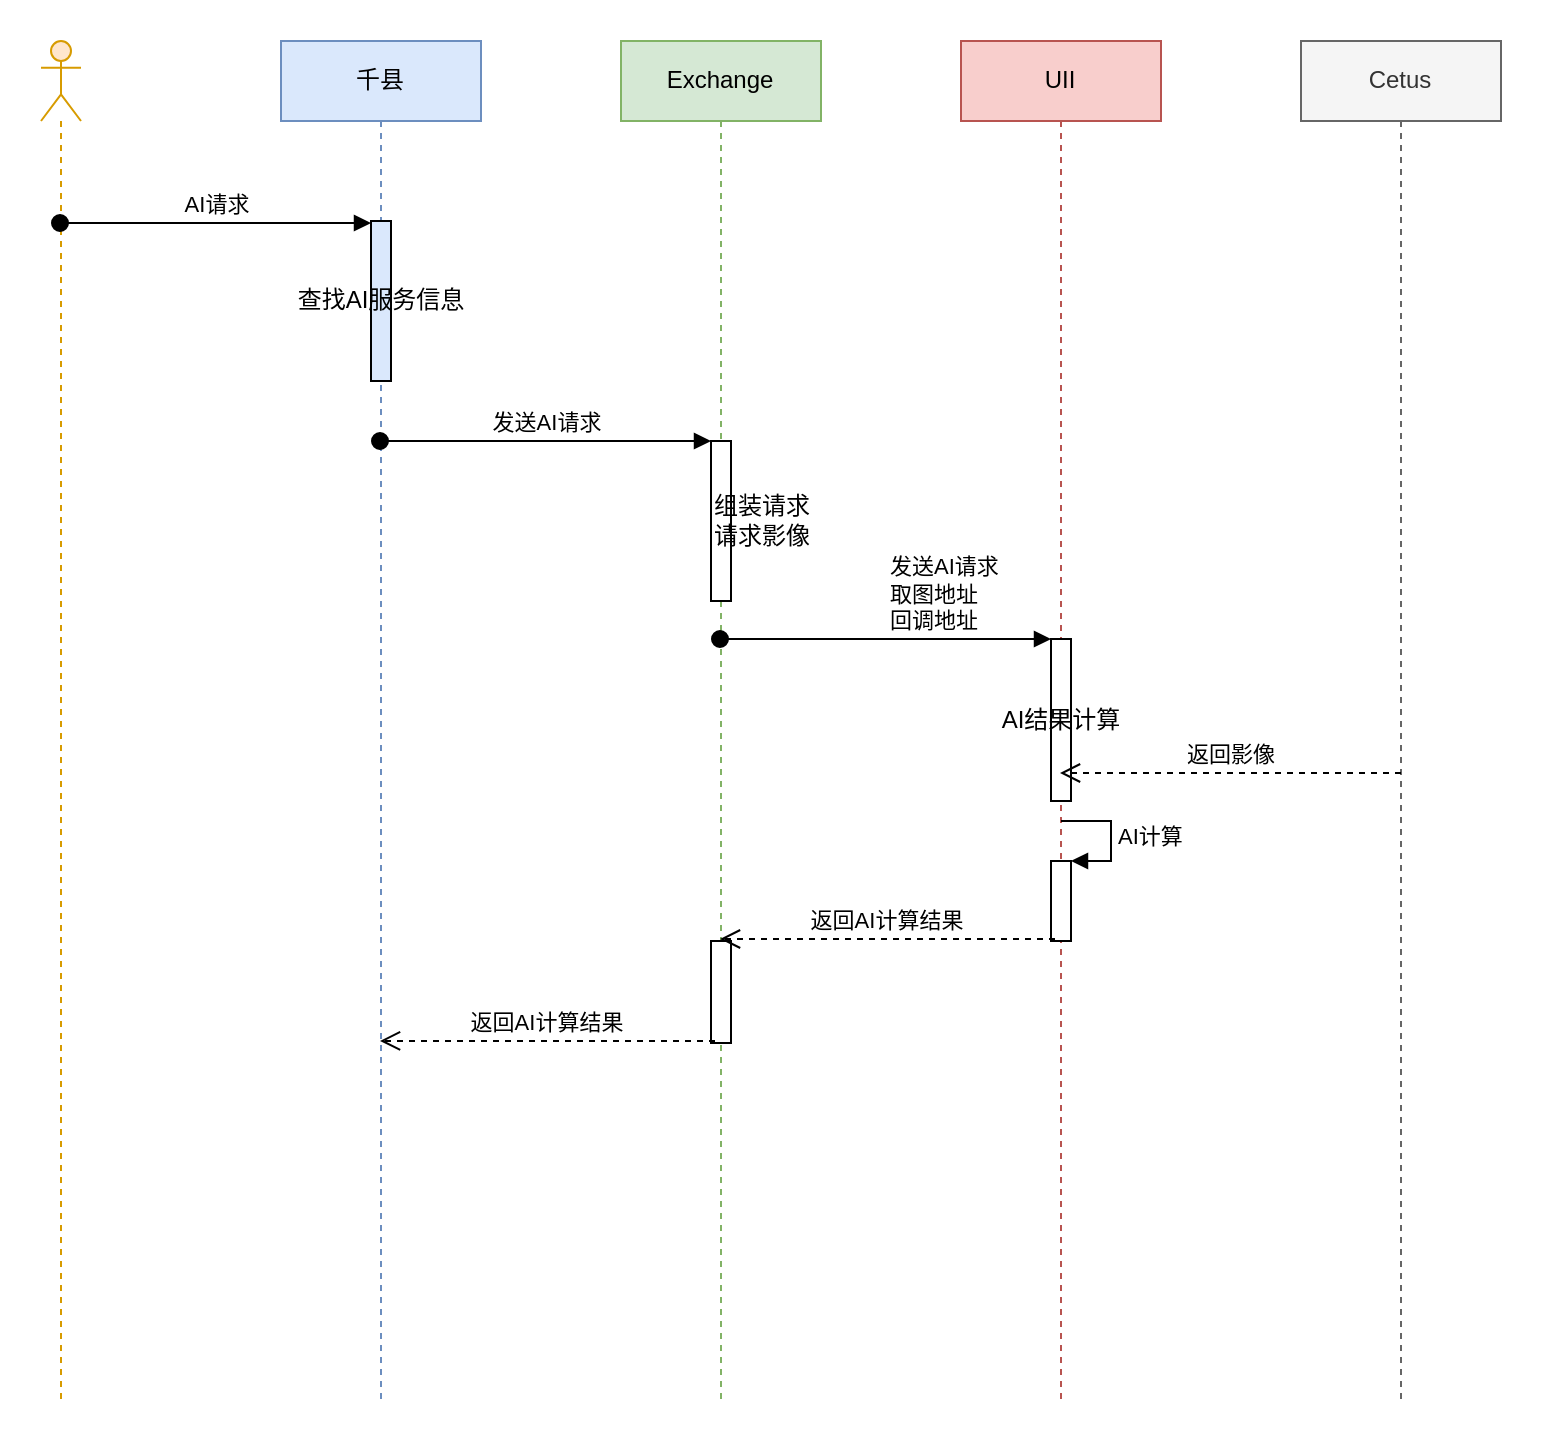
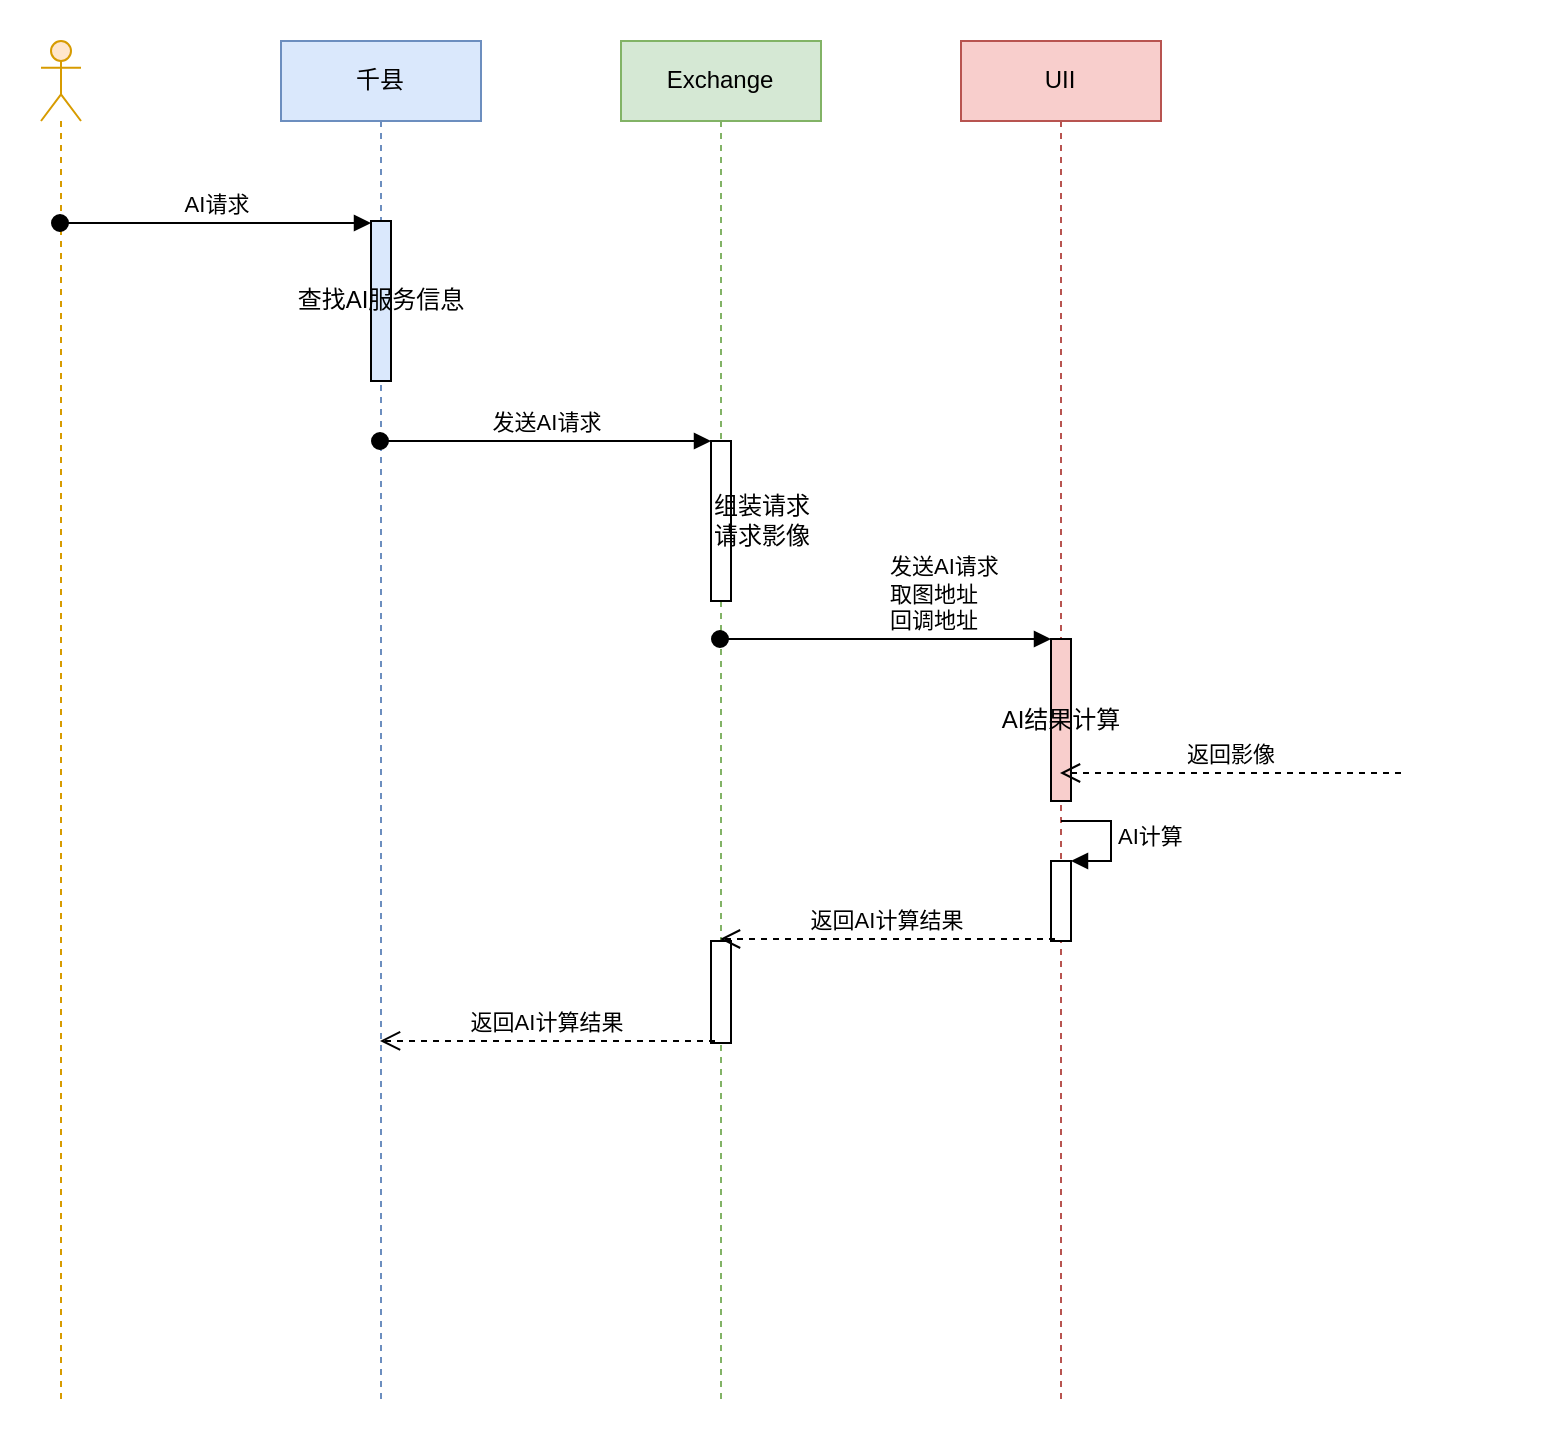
  <mxCell id="0" />
  <mxCell id="1" parent="0" />
  <mxCell id="2" value="" style="group" vertex="1" connectable="0" parent="1"><mxGeometry x="20" y="20" width="730" height="680" as="geometry" /></mxCell>
  <mxCell id="3" value="千县" style="shape=umlLifeline;perimeter=lifelinePerimeter;whiteSpace=wrap;html=1;container=1;collapsible=0;recursiveResize=0;outlineConnect=0;fillColor=#dae8fc;strokeColor=#6c8ebf;" parent="2" vertex="1"><mxGeometry x="120" width="100" height="680" as="geometry" /></mxCell>
  <mxCell id="4" value="查找AI服务信息" style="html=1;points=[];perimeter=orthogonalPerimeter;fillColor=#dae8fc;" parent="3" vertex="1"><mxGeometry x="45" y="90" width="10" height="80" as="geometry" /></mxCell>
  <mxCell id="5" value="Exchange" style="shape=umlLifeline;perimeter=lifelinePerimeter;whiteSpace=wrap;html=1;container=1;collapsible=0;recursiveResize=0;outlineConnect=0;fillColor=#d5e8d4;strokeColor=#82b366;" parent="2" vertex="1"><mxGeometry x="290" width="100" height="680" as="geometry" /></mxCell>
  <mxCell id="6" value="组装请求&lt;br&gt;请求影像" style="html=1;points=[];perimeter=orthogonalPerimeter;align=left;" parent="5" vertex="1"><mxGeometry x="45" y="200" width="10" height="80" as="geometry" /></mxCell>
  <mxCell id="7" value="" style="html=1;points=[];perimeter=orthogonalPerimeter;" parent="5" vertex="1"><mxGeometry x="45" y="450" width="10" height="51" as="geometry" /></mxCell>
  <mxCell id="8" value="" style="shape=umlLifeline;participant=umlActor;perimeter=lifelinePerimeter;whiteSpace=wrap;html=1;container=1;collapsible=0;recursiveResize=0;verticalAlign=top;spacingTop=36;outlineConnect=0;fillColor=#ffe6cc;strokeColor=#d79b00;" parent="2" vertex="1"><mxGeometry width="20" height="680" as="geometry" /></mxCell>
  <mxCell id="9" value="UII" style="shape=umlLifeline;perimeter=lifelinePerimeter;whiteSpace=wrap;html=1;container=1;collapsible=0;recursiveResize=0;outlineConnect=0;fillColor=#f8cecc;strokeColor=#b85450;" parent="2" vertex="1"><mxGeometry x="460" width="100" height="680" as="geometry" /></mxCell>
- <mxCell id="10" value="AI结果计算" style="html=1;points=[];perimeter=orthogonalPerimeter;" parent="9" vertex="1"><mxGeometry x="45" y="299" width="10" height="81" as="geometry" /></mxCell>
+ <mxCell id="10" value="AI结果计算" style="html=1;points=[];perimeter=orthogonalPerimeter;fillColor=#f8cecc;" parent="9" vertex="1"><mxGeometry x="45" y="299" width="10" height="81" as="geometry" /></mxCell>
  <mxCell id="11" value="" style="html=1;points=[];perimeter=orthogonalPerimeter;" parent="9" vertex="1"><mxGeometry x="45" y="410" width="10" height="40" as="geometry" /></mxCell>
  <mxCell id="12" value="AI计算" style="edgeStyle=orthogonalEdgeStyle;html=1;align=left;spacingLeft=2;endArrow=block;rounded=0;entryX=1;entryY=0;" parent="9" target="11" edge="1"><mxGeometry relative="1" as="geometry"><mxPoint x="50" y="390" as="sourcePoint" /><Array as="points"><mxPoint x="75" y="390" /></Array></mxGeometry></mxCell>
- <mxCell id="13" value="Cetus" style="shape=umlLifeline;perimeter=lifelinePerimeter;whiteSpace=wrap;html=1;container=1;collapsible=0;recursiveResize=0;outlineConnect=0;fillColor=#f5f5f5;strokeColor=#666666;fontColor=#333333;" parent="2" vertex="1"><mxGeometry x="630" width="100" height="680" as="geometry" /></mxCell>
  <mxCell id="14" value="发送AI请求" style="html=1;verticalAlign=bottom;startArrow=oval;endArrow=block;startSize=8;" parent="2" edge="1"><mxGeometry relative="1" as="geometry"><mxPoint x="169.5" y="200" as="sourcePoint" /><mxPoint x="335" y="200" as="targetPoint" /></mxGeometry></mxCell>
  <mxCell id="15" value="AI请求" style="html=1;verticalAlign=bottom;startArrow=oval;endArrow=block;startSize=8;" parent="2" edge="1"><mxGeometry relative="1" as="geometry"><mxPoint x="9.5" y="91" as="sourcePoint" /><mxPoint x="165" y="91" as="targetPoint" /></mxGeometry></mxCell>
  <mxCell id="16" value="发送AI请求&lt;br&gt;取图地址&lt;br&gt;回调地址" style="html=1;verticalAlign=bottom;startArrow=oval;endArrow=block;startSize=8;align=left;" parent="2" edge="1"><mxGeometry relative="1" as="geometry"><mxPoint x="339.5" y="299" as="sourcePoint" /><mxPoint x="505" y="299" as="targetPoint" /></mxGeometry></mxCell>
  <mxCell id="17" value="返回AI计算结果" style="html=1;verticalAlign=bottom;endArrow=open;dashed=1;endSize=8;exitX=0.2;exitY=0.975;exitDx=0;exitDy=0;exitPerimeter=0;" parent="2" source="11" target="5" edge="1"><mxGeometry relative="1" as="geometry"><mxPoint x="500" y="377" as="sourcePoint" /><mxPoint x="339.5" y="377" as="targetPoint" /></mxGeometry></mxCell>
  <mxCell id="18" value="返回AI计算结果" style="html=1;verticalAlign=bottom;endArrow=open;dashed=1;endSize=8;exitX=0.2;exitY=0.98;exitDx=0;exitDy=0;exitPerimeter=0;" parent="2" source="7" edge="1"><mxGeometry relative="1" as="geometry"><mxPoint x="330" y="501" as="sourcePoint" /><mxPoint x="169.5" y="499.98" as="targetPoint" /></mxGeometry></mxCell>
  <mxCell id="19" value="返回影像" style="html=1;verticalAlign=bottom;endArrow=open;dashed=1;endSize=8;" parent="2" edge="1"><mxGeometry relative="1" as="geometry"><mxPoint x="680" y="366" as="sourcePoint" /><mxPoint x="509.5" y="366" as="targetPoint" /></mxGeometry></mxCell>
